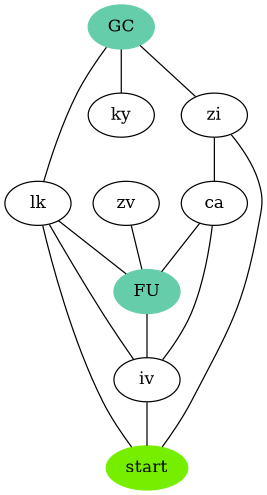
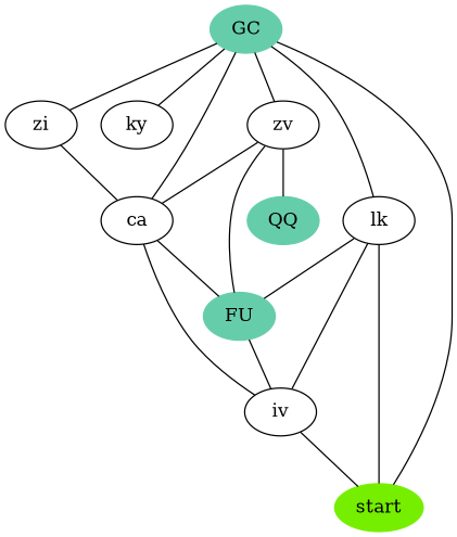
  graph {
    GC [color=aquamarine3 style=filled]
    zi
    ky
    lk
    zv
    ca
    start [color=chartreuse2 style=filled]
    FU [color=aquamarine3 style=filled]
    iv
+   QQ [color=aquamarine3 style=filled]
    GC -- zi
    GC -- ky
    GC -- lk
+   GC -- zv
+   GC -- ca
    zi -- ca
-   zi -- start
+   GC -- start
    lk -- start
    lk -- FU
    lk -- iv
+   zv -- ca
    zv -- FU
+   zv -- QQ
    ca -- FU
    ca -- iv
    FU -- iv
    iv -- start
  }
